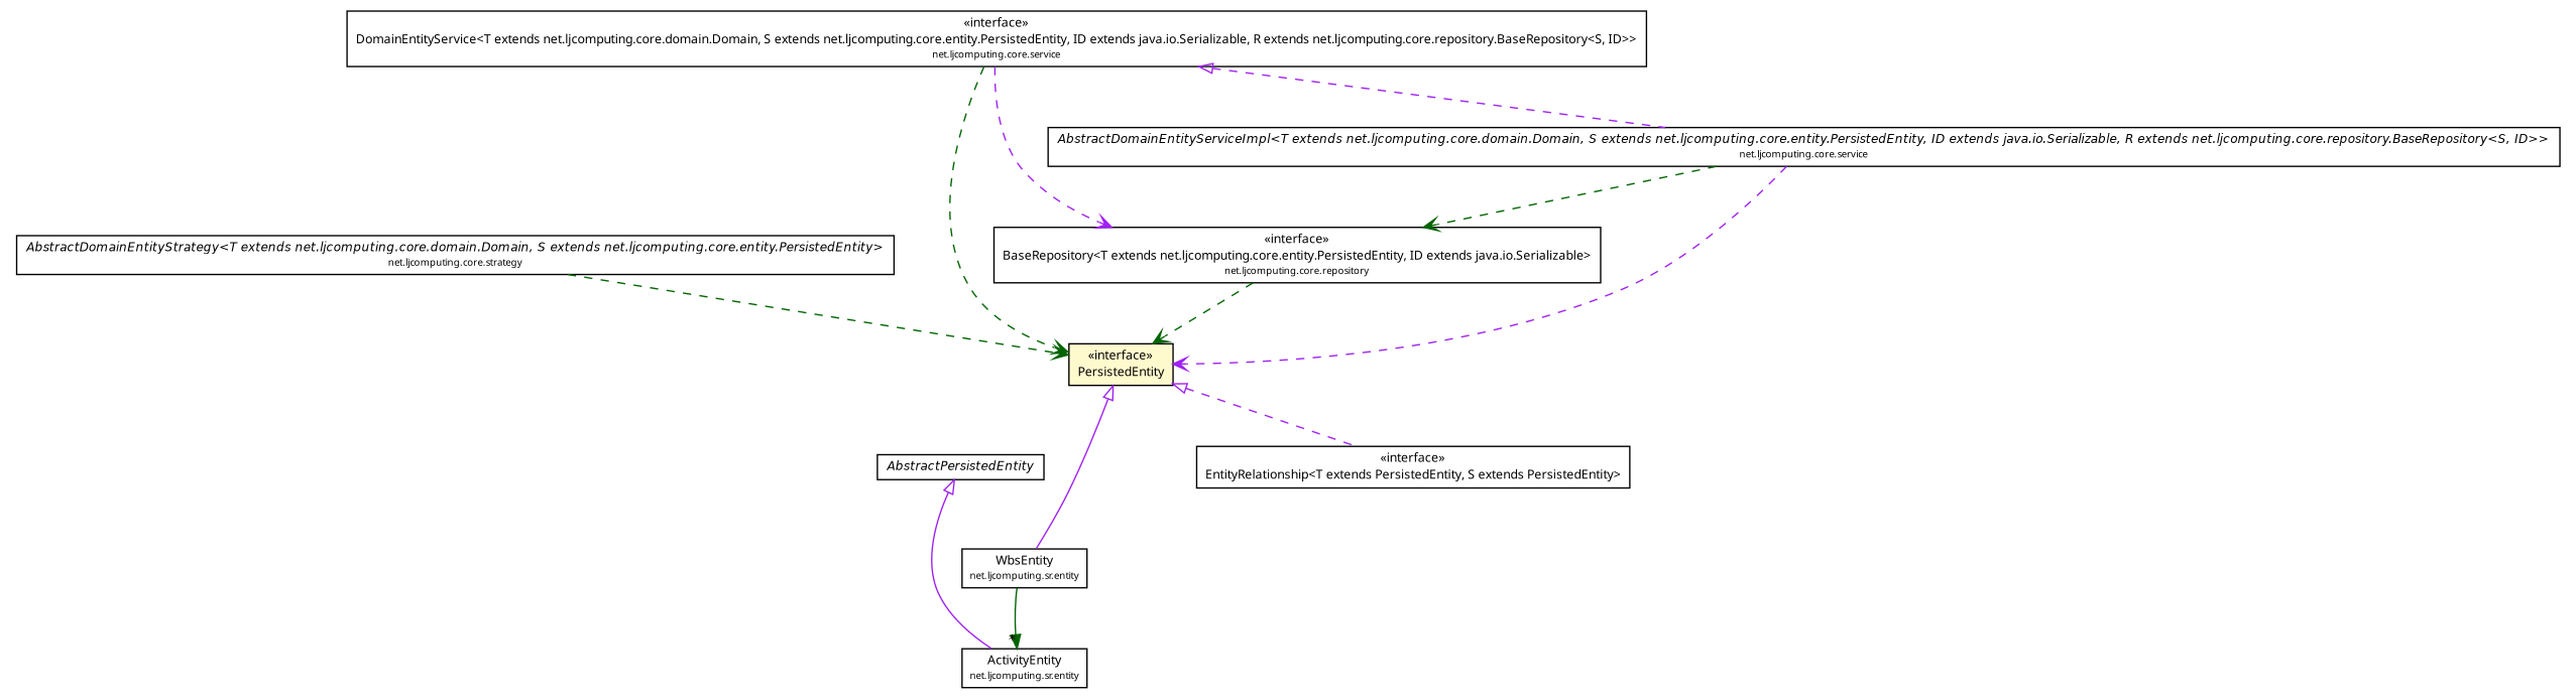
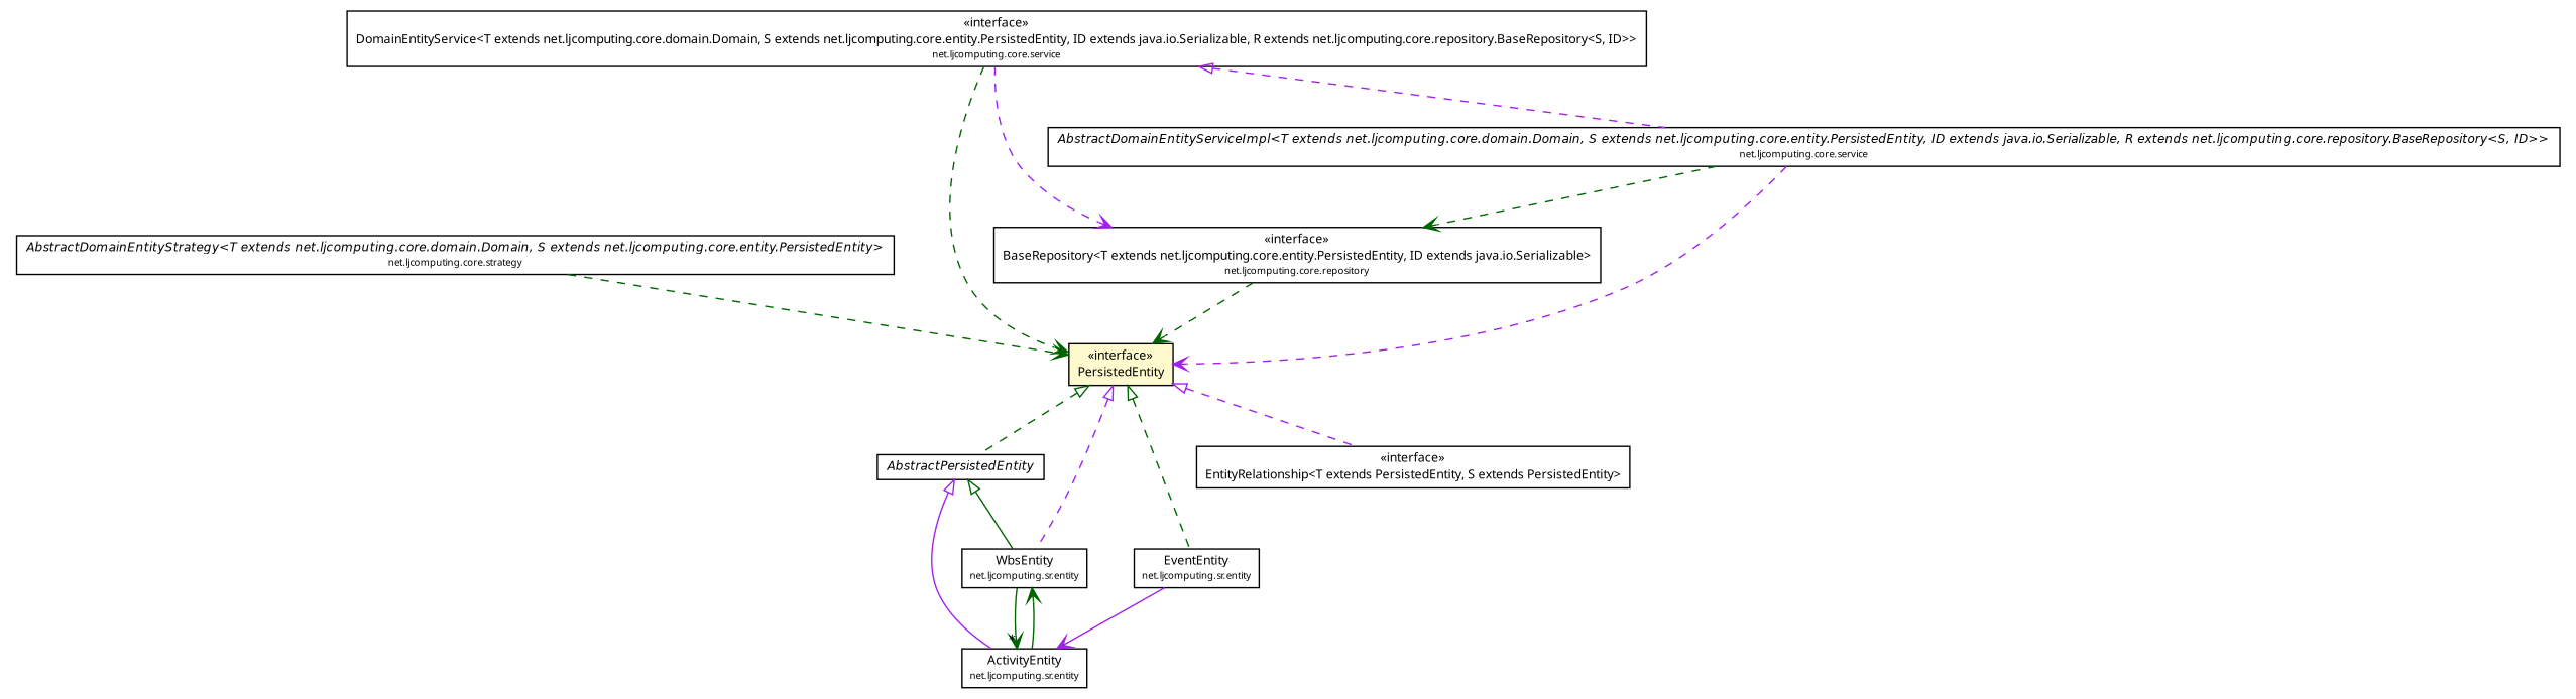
  digraph {
    fontname="Noto Sans"
    nodesep=0.25
    ranksep=0.5
    node [fontcolor=black fontname="Noto Sans" fontsize=9.0 shape=plaintext]
    edge [arrowhead=open color=darkgreen fontcolor=black fontname="Noto Sans" fontsize=10.0 headport=p labelfontname=Helvetica labelfontsize=10 style=dashed tailport=p]
    n1 [label=<<table title="net.ljcomputing.core.repository.BaseRepository" border="0" cellborder="1" cellspacing="0" cellpadding="2" port="p" href="../repository/BaseRepository.html"> 		<tr><td><table border="0" cellspacing="0" cellpadding="1"> <tr><td align="center" balign="center"> &#171;interface&#187; </td></tr> <tr><td align="center" balign="center"> BaseRepository&lt;T extends net.ljcomputing.core.entity.PersistedEntity, ID extends java.io.Serializable&gt; </td></tr> <tr><td align="center" balign="center"><font point-size="7.0"> net.ljcomputing.core.repository </font></td></tr> 		</table></td></tr> 		</table>>]
    n2 [label=<<table title="net.ljcomputing.core.entity.PersistedEntity" border="0" cellborder="1" cellspacing="0" cellpadding="2" port="p" bgcolor="lemonChiffon" href="./PersistedEntity.html"> 		<tr><td><table border="0" cellspacing="0" cellpadding="1"> <tr><td align="center" balign="center"> &#171;interface&#187; </td></tr> <tr><td align="center" balign="center"> PersistedEntity </td></tr> 		</table></td></tr> 		</table>>]
    n3 [label=<<table title="net.ljcomputing.core.entity.AbstractPersistedEntity" border="0" cellborder="1" cellspacing="0" cellpadding="2" port="p" href="./AbstractPersistedEntity.html"> 		<tr><td><table border="0" cellspacing="0" cellpadding="1"> <tr><td align="center" balign="center"><font face="Helvetica-Oblique"> AbstractPersistedEntity </font></td></tr> 		</table></td></tr> 		</table>>]
+   n4 [label=<<table title="net.ljcomputing.sr.entity.EventEntity" border="0" cellborder="1" cellspacing="0" cellpadding="2" port="p" href="../../sr/entity/EventEntity.html"> 		<tr><td><table border="0" cellspacing="0" cellpadding="1"> <tr><td align="center" balign="center"> EventEntity </td></tr> <tr><td align="center" balign="center"><font point-size="7.0"> net.ljcomputing.sr.entity </font></td></tr> 		</table></td></tr> 		</table>>]
    n5 [label=<<table title="net.ljcomputing.sr.entity.WbsEntity" border="0" cellborder="1" cellspacing="0" cellpadding="2" port="p" href="../../sr/entity/WbsEntity.html"> 		<tr><td><table border="0" cellspacing="0" cellpadding="1"> <tr><td align="center" balign="center"> WbsEntity </td></tr> <tr><td align="center" balign="center"><font point-size="7.0"> net.ljcomputing.sr.entity </font></td></tr> 		</table></td></tr> 		</table>>]
    n6 [label=<<table title="net.ljcomputing.core.entity.EntityRelationship" border="0" cellborder="1" cellspacing="0" cellpadding="2" port="p" href="./EntityRelationship.html"> 		<tr><td><table border="0" cellspacing="0" cellpadding="1"> <tr><td align="center" balign="center"> &#171;interface&#187; </td></tr> <tr><td align="center" balign="center"> EntityRelationship&lt;T extends PersistedEntity, S extends PersistedEntity&gt; </td></tr> 		</table></td></tr> 		</table>>]
    n7 [label=<<table title="net.ljcomputing.core.strategy.AbstractDomainEntityStrategy" border="0" cellborder="1" cellspacing="0" cellpadding="2" port="p" href="../strategy/AbstractDomainEntityStrategy.html"> 		<tr><td><table border="0" cellspacing="0" cellpadding="1"> <tr><td align="center" balign="center"><font face="Helvetica-Oblique"> AbstractDomainEntityStrategy&lt;T extends net.ljcomputing.core.domain.Domain, S extends net.ljcomputing.core.entity.PersistedEntity&gt; </font></td></tr> <tr><td align="center" balign="center"><font point-size="7.0"> net.ljcomputing.core.strategy </font></td></tr> 		</table></td></tr> 		</table>>]
    n8 [label=<<table title="net.ljcomputing.sr.entity.ActivityEntity" border="0" cellborder="1" cellspacing="0" cellpadding="2" port="p" href="../../sr/entity/ActivityEntity.html"> 		<tr><td><table border="0" cellspacing="0" cellpadding="1"> <tr><td align="center" balign="center"> ActivityEntity </td></tr> <tr><td align="center" balign="center"><font point-size="7.0"> net.ljcomputing.sr.entity </font></td></tr> 		</table></td></tr> 		</table>>]
    n9 [label=<<table title="net.ljcomputing.core.service.AbstractDomainEntityServiceImpl" border="0" cellborder="1" cellspacing="0" cellpadding="2" port="p" href="../service/AbstractDomainEntityServiceImpl.html"> 		<tr><td><table border="0" cellspacing="0" cellpadding="1"> <tr><td align="center" balign="center"><font face="Helvetica-Oblique"> AbstractDomainEntityServiceImpl&lt;T extends net.ljcomputing.core.domain.Domain, S extends net.ljcomputing.core.entity.PersistedEntity, ID extends java.io.Serializable, R extends net.ljcomputing.core.repository.BaseRepository&lt;S, ID&gt;&gt; </font></td></tr> <tr><td align="center" balign="center"><font point-size="7.0"> net.ljcomputing.core.service </font></td></tr> 		</table></td></tr> 		</table>>]
    n10 [label=<<table title="net.ljcomputing.core.service.DomainEntityService" border="0" cellborder="1" cellspacing="0" cellpadding="2" port="p" href="../service/DomainEntityService.html"> 		<tr><td><table border="0" cellspacing="0" cellpadding="1"> <tr><td align="center" balign="center"> &#171;interface&#187; </td></tr> <tr><td align="center" balign="center"> DomainEntityService&lt;T extends net.ljcomputing.core.domain.Domain, S extends net.ljcomputing.core.entity.PersistedEntity, ID extends java.io.Serializable, R extends net.ljcomputing.core.repository.BaseRepository&lt;S, ID&gt;&gt; </td></tr> <tr><td align="center" balign="center"><font point-size="7.0"> net.ljcomputing.core.service </font></td></tr> 		</table></td></tr> 		</table>>]
    n1 -> n2
-   n2 -> n5 [arrowtail=empty color=purple dir=back fontsize=10 style=solid arrowhead="" fontcolor=""]
+   n2 -> n3 [arrowtail=empty dir=back fontsize=10 arrowhead="" fontcolor=""]
+   n2 -> n4 [arrowtail=empty dir=back fontsize=10 arrowhead="" fontcolor=""]
+   n2 -> n5 [arrowtail=empty color=purple dir=back fontsize=10 arrowhead="" fontcolor=""]
    n2 -> n6 [arrowtail=empty color=purple dir=back fontsize=10 arrowhead="" fontcolor=""]
+   n3 -> n5 [arrowtail=empty dir=back fontsize=10 arrowhead="" fontcolor="" style=""]
    n3 -> n8 [arrowtail=empty color=purple dir=back fontsize=10 arrowhead="" fontcolor="" style=""]
-   n5 -> n8 [arrowhead=normal headlabel="*" style=""]
+   n4 -> n8 [color=purple style=""]
+   n5 -> n8 [headlabel="*" style=""]
    n7 -> n2
+   n8 -> n5 [style=""]
    n9 -> n1
    n9 -> n2 [color=purple]
    n10 -> n1 [color=purple]
    n10 -> n2
    n10 -> n9 [arrowtail=empty color=purple dir=back fontsize=10 arrowhead="" fontcolor=""]
  }
